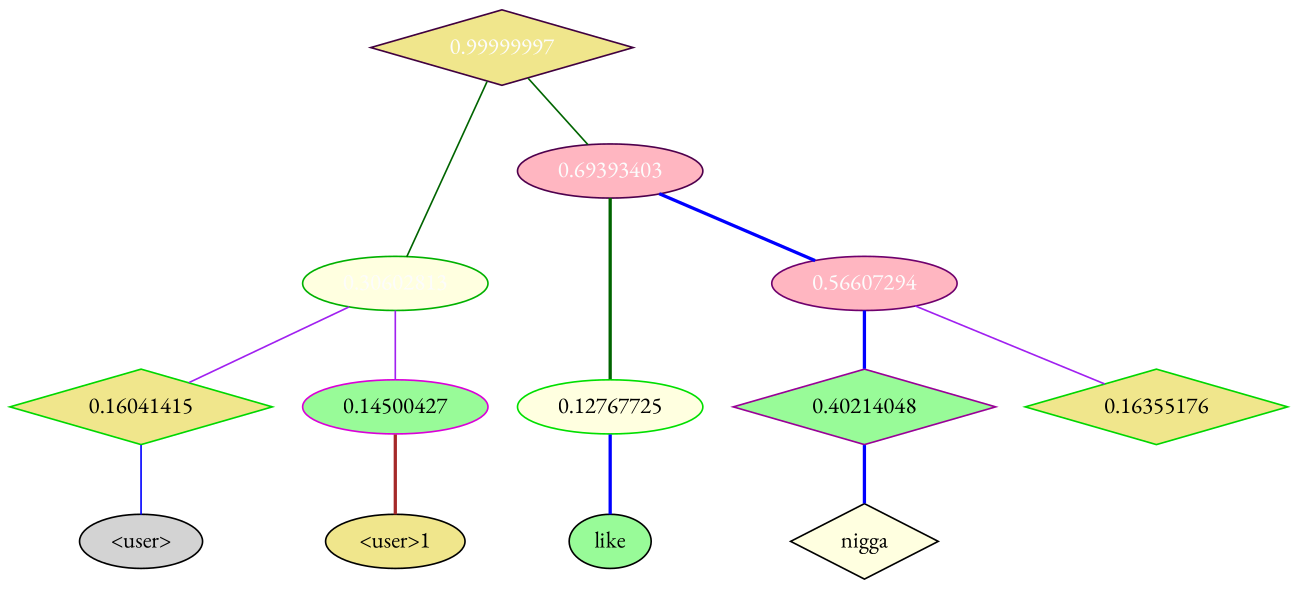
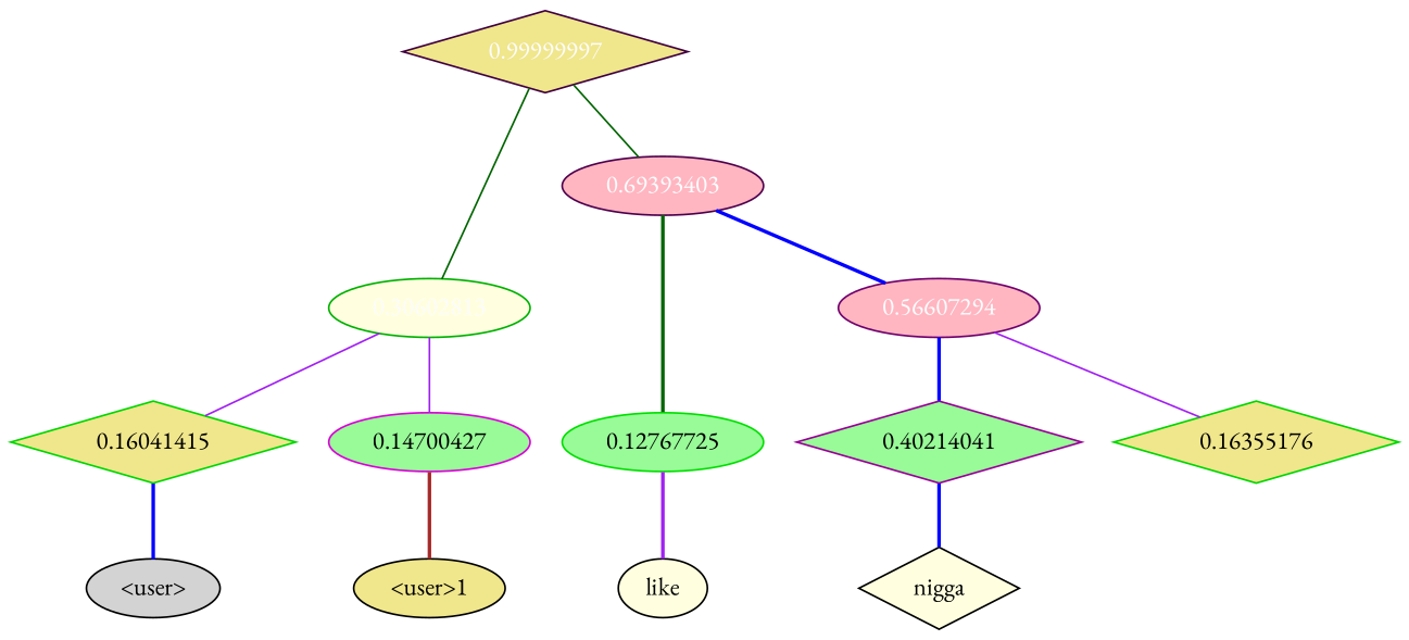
  graph {
    fontname="EB Garamond"
    node [color=black fillcolor=khaki fontname="EB Garamond" format=png nodesep=0.001 ordering=out overlap_scaling=0.01 ranksep=0.001 shape=ellipse style=filled fontcolor=black]
    edge [color=blue fontname="EB Garamond" style=solid]
    n1 [fillcolor=lightgrey height=0.15 label="\<user\>" style="filled,solid" width=0.15 fontcolor=""]
    n2 [height=0.15 label="\<user\>1" style="filled,solid" width=0.15 fontcolor=""]
-   n3 [fillcolor=palegreen height=0.15 label=like style="filled,solid" width=0.15 fontcolor=""]
+   n3 [fillcolor=lightyellow height=0.15 label=like style="filled,solid" width=0.15 fontcolor=""]
    n4 [fillcolor=lightyellow height=0.15 label=nigga shape=diamond style="filled,solid" width=0.15 fontcolor=""]
    n5 [color="0.334 1.000 0.840" height=0.15 label=0.16041415 shape=diamond width=0.15]
-   n6 [color="0.835 1.000 0.855" fillcolor=palegreen height=0.15 label=0.14500427 width=0.15]
-   n7 [color="0.334 1.000 0.872" fillcolor=lightyellow height=0.15 label=0.12767725 width=0.15]
-   n8 [color="0.835 1.000 0.598" fillcolor=palegreen height=0.15 label=0.40214048 shape=diamond width=0.15]
+   n6 [color="0.835 1.000 0.855" fillcolor=palegreen height=0.15 label=0.14700427 width=0.15]
+   n7 [color="0.334 1.000 0.872" fillcolor=palegreen height=0.15 label=0.12767725 width=0.15]
+   n8 [color="0.835 1.000 0.598" fillcolor=palegreen height=0.15 label=0.40214041 shape=diamond width=0.15]
    n9 [color="0.334 1.000 0.836" height=0.15 label=0.16355176 shape=diamond width=0.15]
    n10 [color="0.835 1.000 0.250" fontcolor=grey99 height=0.15 label=0.99999997 shape=diamond width=0.15]
    n11 [color="0.334 1.000 0.694" fillcolor=lightyellow fontcolor=grey99 height=0.15 label=0.30602813 width=0.15]
    n12 [color="0.835 1.000 0.306" fillcolor=lightpink fontcolor=grey99 height=0.15 label=0.69393403 width=0.15]
    n13 [color="0.835 1.000 0.434" fillcolor=lightpink fontcolor=grey99 height=0.15 label=0.56607294 width=0.15]
    subgraph sub_1 {
      rank=same
      n1
      n2
      n3
      n4
    }
    subgraph sub_2 {
      rank=same
      n5
      n6
      n7
      n8
      n9
    }
-   n5 -- n1
+   n5 -- n1 [style=bold]
    n6 -- n2 [color=brown style=bold]
-   n7 -- n3 [style=bold]
+   n7 -- n3 [color=purple style=bold]
    n8 -- n4 [style=bold]
    n10 -- n11 [color=darkgreen]
    n10 -- n12 [color=darkgreen]
    n11 -- n5 [color=purple]
    n11 -- n6 [color=purple]
    n12 -- n7 [color=darkgreen style=bold]
    n12 -- n13 [style=bold]
    n13 -- n8 [style=bold]
    n13 -- n9 [color=purple]
  }
